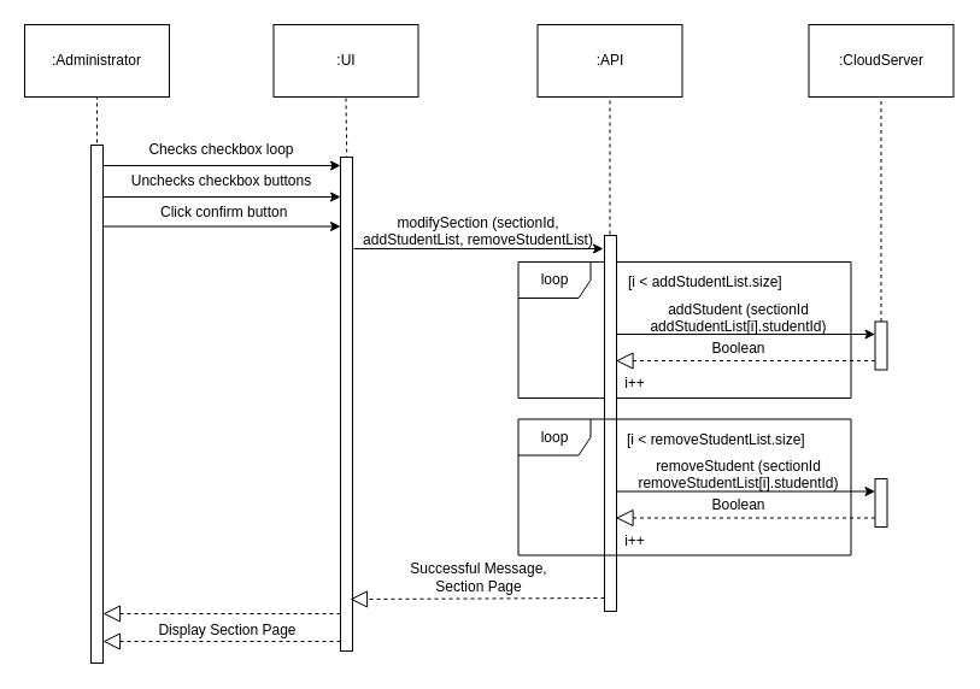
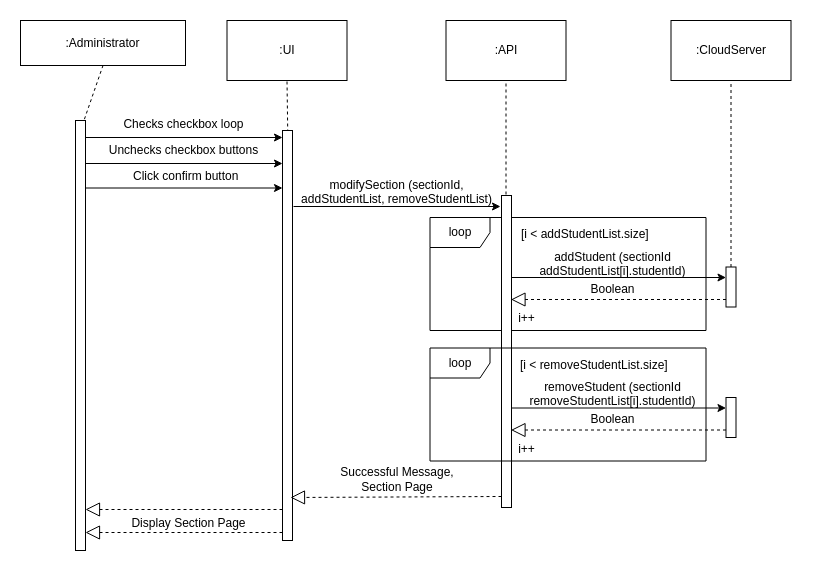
  <mxCell id="0" />
  <mxCell id="1" parent="0" />
  <mxCell id="2" value="loop" style="shape=umlFrame;whiteSpace=wrap;html=1;" vertex="1" parent="1"><mxGeometry x="429.5" y="217" width="276" height="113" as="geometry" /></mxCell>
  <mxCell id="3" value="" style="endArrow=none;dashed=1;html=1;entryX=0.5;entryY=1;entryDx=0;entryDy=0;" edge="1" parent="1" target="4"><mxGeometry width="50" height="50" relative="1" as="geometry"><mxPoint x="80" y="130" as="sourcePoint" /><mxPoint x="79.5" y="100" as="targetPoint" /></mxGeometry></mxCell>
- <mxCell id="4" value=":Administrator" style="rounded=0;whiteSpace=wrap;html=1;" vertex="1" parent="1"><mxGeometry x="20" y="20" width="120" height="60" as="geometry" /></mxCell>
+ <mxCell id="4" value=":Administrator" style="rounded=0;whiteSpace=wrap;html=1;" vertex="1" parent="1"><mxGeometry x="20" y="20" width="165" height="45" as="geometry" /></mxCell>
  <mxCell id="5" value="" style="html=1;points=[];perimeter=orthogonalPerimeter;" vertex="1" parent="1"><mxGeometry x="75" y="120" width="10" height="430" as="geometry" /></mxCell>
  <mxCell id="6" value=":UI&lt;br&gt;" style="rounded=0;whiteSpace=wrap;html=1;" vertex="1" parent="1"><mxGeometry x="226.5" y="20" width="120" height="60" as="geometry" /></mxCell>
  <mxCell id="7" value="" style="endArrow=none;dashed=1;html=1;entryX=0.5;entryY=1;entryDx=0;entryDy=0;" edge="1" parent="1" target="6"><mxGeometry width="50" height="50" relative="1" as="geometry"><mxPoint x="287.5" y="150" as="sourcePoint" /><mxPoint x="286.5" y="140" as="targetPoint" /></mxGeometry></mxCell>
  <mxCell id="8" value="" style="html=1;points=[];perimeter=orthogonalPerimeter;" vertex="1" parent="1"><mxGeometry x="282" y="130" width="10" height="410" as="geometry" /></mxCell>
  <mxCell id="9" value=":API&lt;br&gt;" style="rounded=0;whiteSpace=wrap;html=1;" vertex="1" parent="1"><mxGeometry x="445.5" y="20" width="120" height="60" as="geometry" /></mxCell>
  <mxCell id="10" value="" style="endArrow=none;dashed=1;html=1;entryX=0.5;entryY=1;entryDx=0;entryDy=0;" edge="1" parent="1" target="9"><mxGeometry width="50" height="50" relative="1" as="geometry"><mxPoint x="505.5" y="200" as="sourcePoint" /><mxPoint x="506" y="110" as="targetPoint" /></mxGeometry></mxCell>
  <mxCell id="11" value="" style="html=1;points=[];perimeter=orthogonalPerimeter;" vertex="1" parent="1"><mxGeometry x="501" y="195" width="10" height="312" as="geometry" /></mxCell>
  <mxCell id="12" value="" style="endArrow=classic;html=1;fontSize=12;" edge="1" parent="1"><mxGeometry width="50" height="50" relative="1" as="geometry"><mxPoint x="293" y="206" as="sourcePoint" /><mxPoint x="500" y="206" as="targetPoint" /></mxGeometry></mxCell>
  <mxCell id="13" value="modifySection (sectionId,&#10;addStudentList, removeStudentList)" style="text;align=center;fontStyle=0;verticalAlign=middle;spacingLeft=3;spacingRight=3;strokeColor=none;rotatable=0;points=[[0,0.5],[1,0.5]];portConstraint=eastwest;fontSize=12;" vertex="1" parent="1"><mxGeometry x="356.5" y="190" width="80" as="geometry" /></mxCell>
  <mxCell id="14" value="" style="endArrow=classic;html=1;fontSize=12;" edge="1" parent="1"><mxGeometry width="50" height="50" relative="1" as="geometry"><mxPoint x="85" y="187.5" as="sourcePoint" /><mxPoint x="282" y="187.5" as="targetPoint" /></mxGeometry></mxCell>
  <mxCell id="15" value=":CloudServer&lt;br&gt;" style="rounded=0;whiteSpace=wrap;html=1;" vertex="1" parent="1"><mxGeometry x="670.5" y="20" width="120" height="60" as="geometry" /></mxCell>
  <mxCell id="16" value="" style="endArrow=none;dashed=1;html=1;entryX=0.5;entryY=1;entryDx=0;entryDy=0;" edge="1" parent="1" source="20" target="15"><mxGeometry width="50" height="50" relative="1" as="geometry"><mxPoint x="730.5" y="410" as="sourcePoint" /><mxPoint x="771.5" y="144.5" as="targetPoint" /></mxGeometry></mxCell>
  <mxCell id="17" value="Successful Message, Section Page" style="text;html=1;strokeColor=none;fillColor=none;align=center;verticalAlign=middle;whiteSpace=wrap;rounded=0;" vertex="1" parent="1"><mxGeometry x="337.5" y="468.5" width="118" height="20" as="geometry" /></mxCell>
  <mxCell id="18" value="" style="endArrow=block;dashed=1;endFill=0;endSize=12;html=1;" edge="1" parent="1"><mxGeometry width="160" relative="1" as="geometry"><mxPoint x="501" y="496" as="sourcePoint" /><mxPoint x="290" y="497" as="targetPoint" /></mxGeometry></mxCell>
  <mxCell id="19" value="" style="endArrow=block;dashed=1;endFill=0;endSize=12;html=1;" edge="1" parent="1"><mxGeometry width="160" relative="1" as="geometry"><mxPoint x="282" y="509" as="sourcePoint" /><mxPoint x="85" y="509" as="targetPoint" /></mxGeometry></mxCell>
  <mxCell id="20" value="" style="html=1;points=[];perimeter=orthogonalPerimeter;" vertex="1" parent="1"><mxGeometry x="725.5" y="266.5" width="10" height="40" as="geometry" /></mxCell>
  <mxCell id="21" value="" style="endArrow=classic;html=1;fontSize=12;" edge="1" parent="1"><mxGeometry width="50" height="50" relative="1" as="geometry"><mxPoint x="85" y="163" as="sourcePoint" /><mxPoint x="282" y="163" as="targetPoint" /></mxGeometry></mxCell>
  <mxCell id="22" value="Unchecks checkbox buttons" style="text;align=center;fontStyle=0;verticalAlign=middle;spacingLeft=3;spacingRight=3;strokeColor=none;rotatable=0;points=[[0,0.5],[1,0.5]];portConstraint=eastwest;fontSize=12;" vertex="1" parent="1"><mxGeometry x="143.5" y="148" width="80" as="geometry" /></mxCell>
  <mxCell id="23" value="&lt;div style=&quot;text-align: center&quot;&gt;&lt;span&gt;Click confirm button&lt;/span&gt;&lt;/div&gt;" style="text;html=1;" vertex="1" parent="1"><mxGeometry x="130.5" y="162" width="106" height="30" as="geometry" /></mxCell>
  <mxCell id="24" value="" style="endArrow=classic;html=1;fontSize=12;exitX=1.2;exitY=0.41;exitDx=0;exitDy=0;exitPerimeter=0;" edge="1" parent="1"><mxGeometry width="50" height="50" relative="1" as="geometry"><mxPoint x="510.5" y="277" as="sourcePoint" /><mxPoint x="725.5" y="277" as="targetPoint" /></mxGeometry></mxCell>
  <mxCell id="25" value="addStudent (sectionId&#10;addStudentList[i].studentId)" style="text;align=center;fontStyle=0;verticalAlign=middle;spacingLeft=3;spacingRight=3;strokeColor=none;rotatable=0;points=[[0,0.5],[1,0.5]];portConstraint=eastwest;fontSize=12;" vertex="1" parent="1"><mxGeometry x="572.5" y="262" width="80" as="geometry" /></mxCell>
  <mxCell id="26" value="Boolean" style="text;html=1;strokeColor=none;fillColor=none;align=center;verticalAlign=middle;whiteSpace=wrap;rounded=0;" vertex="1" parent="1"><mxGeometry x="546" y="280" width="133" height="17" as="geometry" /></mxCell>
  <mxCell id="27" value="" style="endArrow=block;dashed=1;endFill=0;endSize=12;html=1;" edge="1" parent="1"><mxGeometry width="160" relative="1" as="geometry"><mxPoint x="725.5" y="299" as="sourcePoint" /><mxPoint x="510.5" y="299" as="targetPoint" /></mxGeometry></mxCell>
  <mxCell id="28" value="     [i &lt; addStudentList.size]" style="text;align=center;fontStyle=0;verticalAlign=middle;spacingLeft=3;spacingRight=3;strokeColor=none;rotatable=0;points=[[0,0.5],[1,0.5]];portConstraint=eastwest;" vertex="1" parent="1"><mxGeometry x="536.5" y="220" width="80" height="26" as="geometry" /></mxCell>
  <mxCell id="29" value="i++" style="text;html=1;strokeColor=none;fillColor=none;align=center;verticalAlign=middle;whiteSpace=wrap;rounded=0;" vertex="1" parent="1"><mxGeometry x="502.5" y="310" width="47" height="16" as="geometry" /></mxCell>
  <mxCell id="30" value="loop" style="shape=umlFrame;whiteSpace=wrap;html=1;" vertex="1" parent="1"><mxGeometry x="429.5" y="347.5" width="276" height="113" as="geometry" /></mxCell>
  <mxCell id="31" value="" style="html=1;points=[];perimeter=orthogonalPerimeter;" vertex="1" parent="1"><mxGeometry x="725.5" y="397" width="10" height="40" as="geometry" /></mxCell>
  <mxCell id="32" value="" style="endArrow=classic;html=1;fontSize=12;exitX=1.2;exitY=0.41;exitDx=0;exitDy=0;exitPerimeter=0;" edge="1" parent="1"><mxGeometry width="50" height="50" relative="1" as="geometry"><mxPoint x="510.5" y="407.5" as="sourcePoint" /><mxPoint x="725.5" y="407.5" as="targetPoint" /></mxGeometry></mxCell>
  <mxCell id="33" value="removeStudent (sectionId&#10;removeStudentList[i].studentId)" style="text;align=center;fontStyle=0;verticalAlign=middle;spacingLeft=3;spacingRight=3;strokeColor=none;rotatable=0;points=[[0,0.5],[1,0.5]];portConstraint=eastwest;fontSize=12;" vertex="1" parent="1"><mxGeometry x="572.5" y="392.5" width="80" as="geometry" /></mxCell>
  <mxCell id="34" value="Boolean" style="text;html=1;strokeColor=none;fillColor=none;align=center;verticalAlign=middle;whiteSpace=wrap;rounded=0;" vertex="1" parent="1"><mxGeometry x="546" y="410.5" width="133" height="17" as="geometry" /></mxCell>
  <mxCell id="35" value="" style="endArrow=block;dashed=1;endFill=0;endSize=12;html=1;" edge="1" parent="1"><mxGeometry width="160" relative="1" as="geometry"><mxPoint x="725.5" y="429.5" as="sourcePoint" /><mxPoint x="510.5" y="429.5" as="targetPoint" /></mxGeometry></mxCell>
  <mxCell id="36" value="     [i &lt; removeStudentList.size]" style="text;align=center;fontStyle=0;verticalAlign=middle;spacingLeft=3;spacingRight=3;strokeColor=none;rotatable=0;points=[[0,0.5],[1,0.5]];portConstraint=eastwest;" vertex="1" parent="1"><mxGeometry x="545.5" y="350.5" width="80" height="26" as="geometry" /></mxCell>
  <mxCell id="37" value="i++" style="text;html=1;strokeColor=none;fillColor=none;align=center;verticalAlign=middle;whiteSpace=wrap;rounded=0;" vertex="1" parent="1"><mxGeometry x="502.5" y="440.5" width="47" height="16" as="geometry" /></mxCell>
  <mxCell id="38" value="" style="endArrow=classic;html=1;fontSize=12;" edge="1" parent="1"><mxGeometry width="50" height="50" relative="1" as="geometry"><mxPoint x="85" y="137" as="sourcePoint" /><mxPoint x="282" y="137" as="targetPoint" /></mxGeometry></mxCell>
  <mxCell id="39" value="Checks checkbox loop" style="text;align=center;fontStyle=0;verticalAlign=middle;spacingLeft=3;spacingRight=3;strokeColor=none;rotatable=0;points=[[0,0.5],[1,0.5]];portConstraint=eastwest;fontSize=12;" vertex="1" parent="1"><mxGeometry x="143.5" y="122" width="80" as="geometry" /></mxCell>
  <mxCell id="40" value="Display Section Page" style="text;html=1;strokeColor=none;fillColor=none;align=center;verticalAlign=middle;whiteSpace=wrap;rounded=0;" vertex="1" parent="1"><mxGeometry x="110" y="513" width="157" height="20" as="geometry" /></mxCell>
  <mxCell id="41" value="" style="endArrow=block;dashed=1;endFill=0;endSize=12;html=1;" edge="1" parent="1"><mxGeometry width="160" relative="1" as="geometry"><mxPoint x="282" y="532" as="sourcePoint" /><mxPoint x="85" y="532" as="targetPoint" /></mxGeometry></mxCell>
